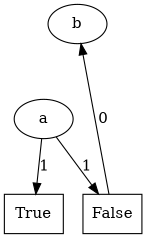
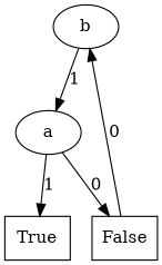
  digraph {
    node [shape=oval]
    n1 [label=b]
    n2 [label=a]
    n3 [label=False shape=rectangle]
    n4 [label=True shape=rectangle]
-   n2 -> n3 [label=1]
+   n1 -> n2 [label=1]
+   n2 -> n3 [label=0]
    n2 -> n4 [label=1]
    n3 -> n1 [label=0]
  }
